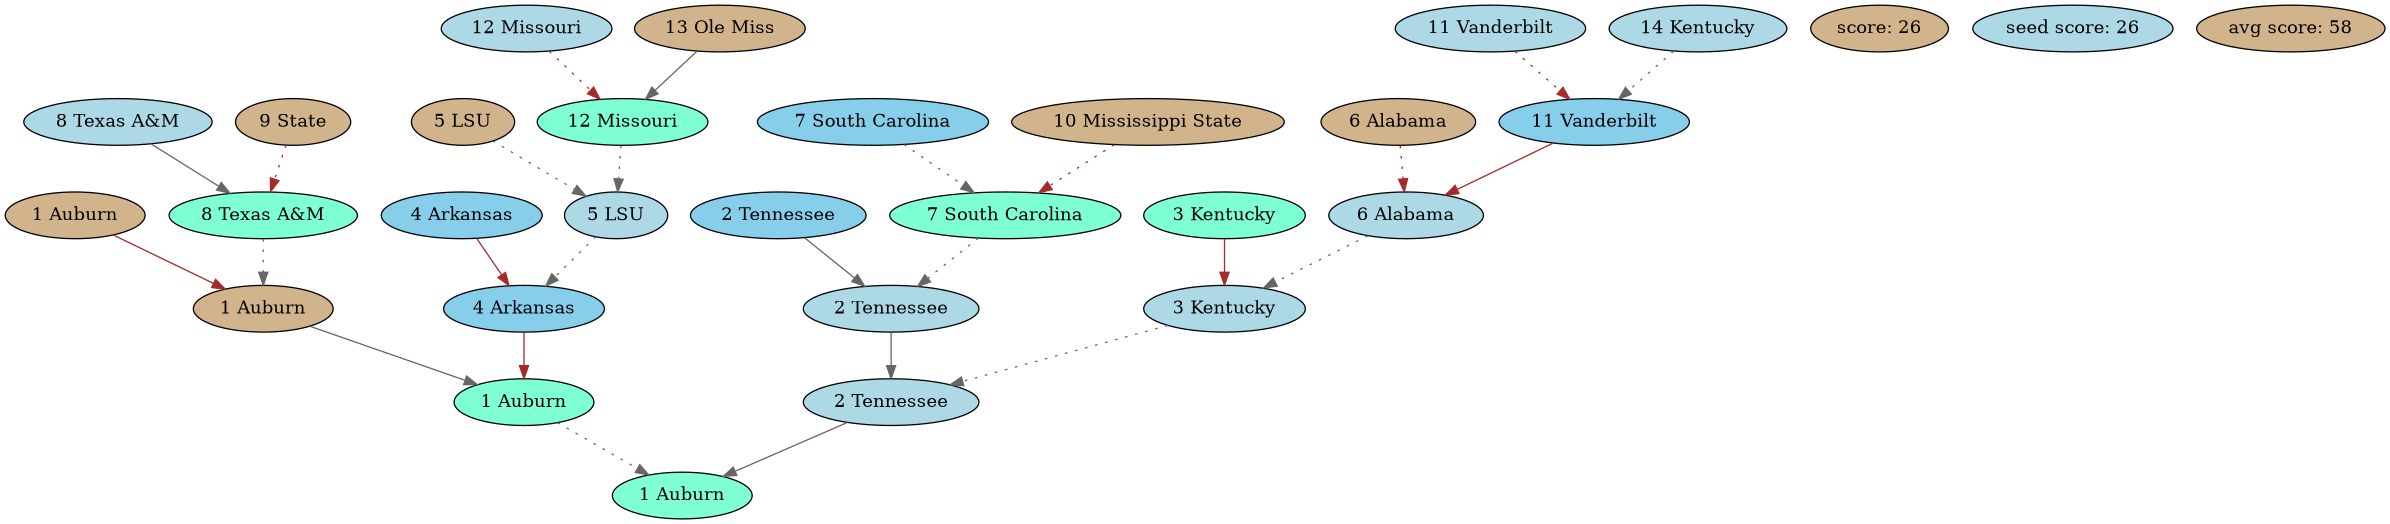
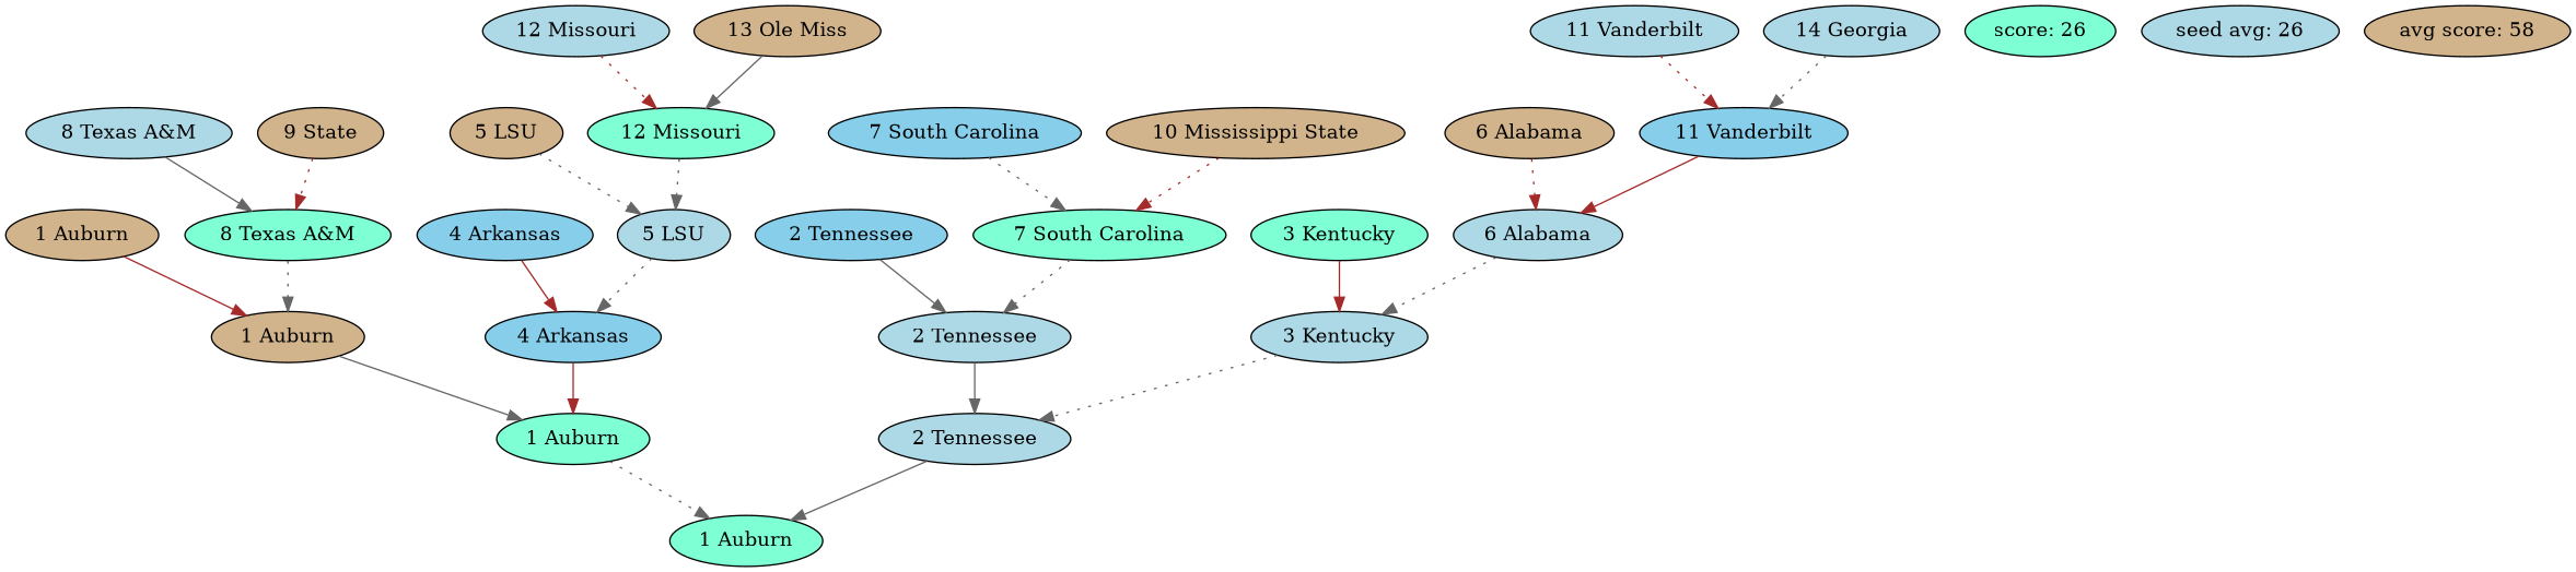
  digraph {
    fontname="DejaVu Serif"
    rankdir=TB
    node [fillcolor=lightblue fontname="DejaVu Serif" style=filled]
    edge [color=gray40 fontname="DejaVu Serif" style=dotted]
    n1 [fillcolor=aquamarine label="1 Auburn"]
    n2 [fillcolor=aquamarine label="1 Auburn"]
    n3 [fillcolor=tan label="1 Auburn"]
    n4 [fillcolor=tan label="1 Auburn"]
    n5 [fillcolor=aquamarine label="8 Texas A&M"]
    n6 [label="8 Texas A&M"]
    n7 [fillcolor=tan label="9 State"]
    n8 [fillcolor=skyblue label="4 Arkansas"]
    n9 [fillcolor=skyblue label="4 Arkansas"]
    n10 [label="5 LSU"]
    n11 [fillcolor=tan label="5 LSU"]
    n12 [fillcolor=aquamarine label="12 Missouri"]
    n13 [label="12 Missouri"]
    n14 [fillcolor=tan label="13 Ole Miss"]
    n15 [label="2 Tennessee"]
    n16 [label="2 Tennessee"]
    n17 [fillcolor=skyblue label="2 Tennessee"]
    n18 [fillcolor=aquamarine label="7 South Carolina"]
    n19 [fillcolor=skyblue label="7 South Carolina"]
    n20 [fillcolor=tan label="10 Mississippi State"]
    n21 [label="3 Kentucky"]
    n22 [fillcolor=aquamarine label="3 Kentucky"]
    n23 [label="6 Alabama"]
    n24 [fillcolor=tan label="6 Alabama"]
    n25 [fillcolor=skyblue label="11 Vanderbilt"]
    n26 [label="11 Vanderbilt"]
-   n27 [label="14 Kentucky"]
-   n28 [fillcolor=tan label="score: 26"]
-   n29 [label="seed score: 26"]
+   n27 [label="14 Georgia"]
+   n28 [fillcolor=aquamarine label="score: 26"]
+   n29 [label="seed avg: 26"]
    n30 [fillcolor=tan label="avg score: 58"]
    n2 -> n1
    n3 -> n2 [style=solid]
    n4 -> n3 [color=brown style=solid]
    n5 -> n3
    n6 -> n5 [style=solid]
    n7 -> n5 [color=brown]
    n8 -> n2 [color=brown style=solid]
    n9 -> n8 [color=brown style=solid]
    n10 -> n8
    n11 -> n10
    n12 -> n10
    n13 -> n12 [color=brown]
    n14 -> n12 [style=solid]
    n15 -> n1 [style=solid]
    n16 -> n15 [style=solid]
    n17 -> n16 [style=solid]
    n18 -> n16
    n19 -> n18
    n20 -> n18 [color=brown]
    n21 -> n15
    n22 -> n21 [color=brown style=solid]
    n23 -> n21
    n24 -> n23 [color=brown]
    n25 -> n23 [color=brown style=solid]
    n26 -> n25 [color=brown]
    n27 -> n25
  }
